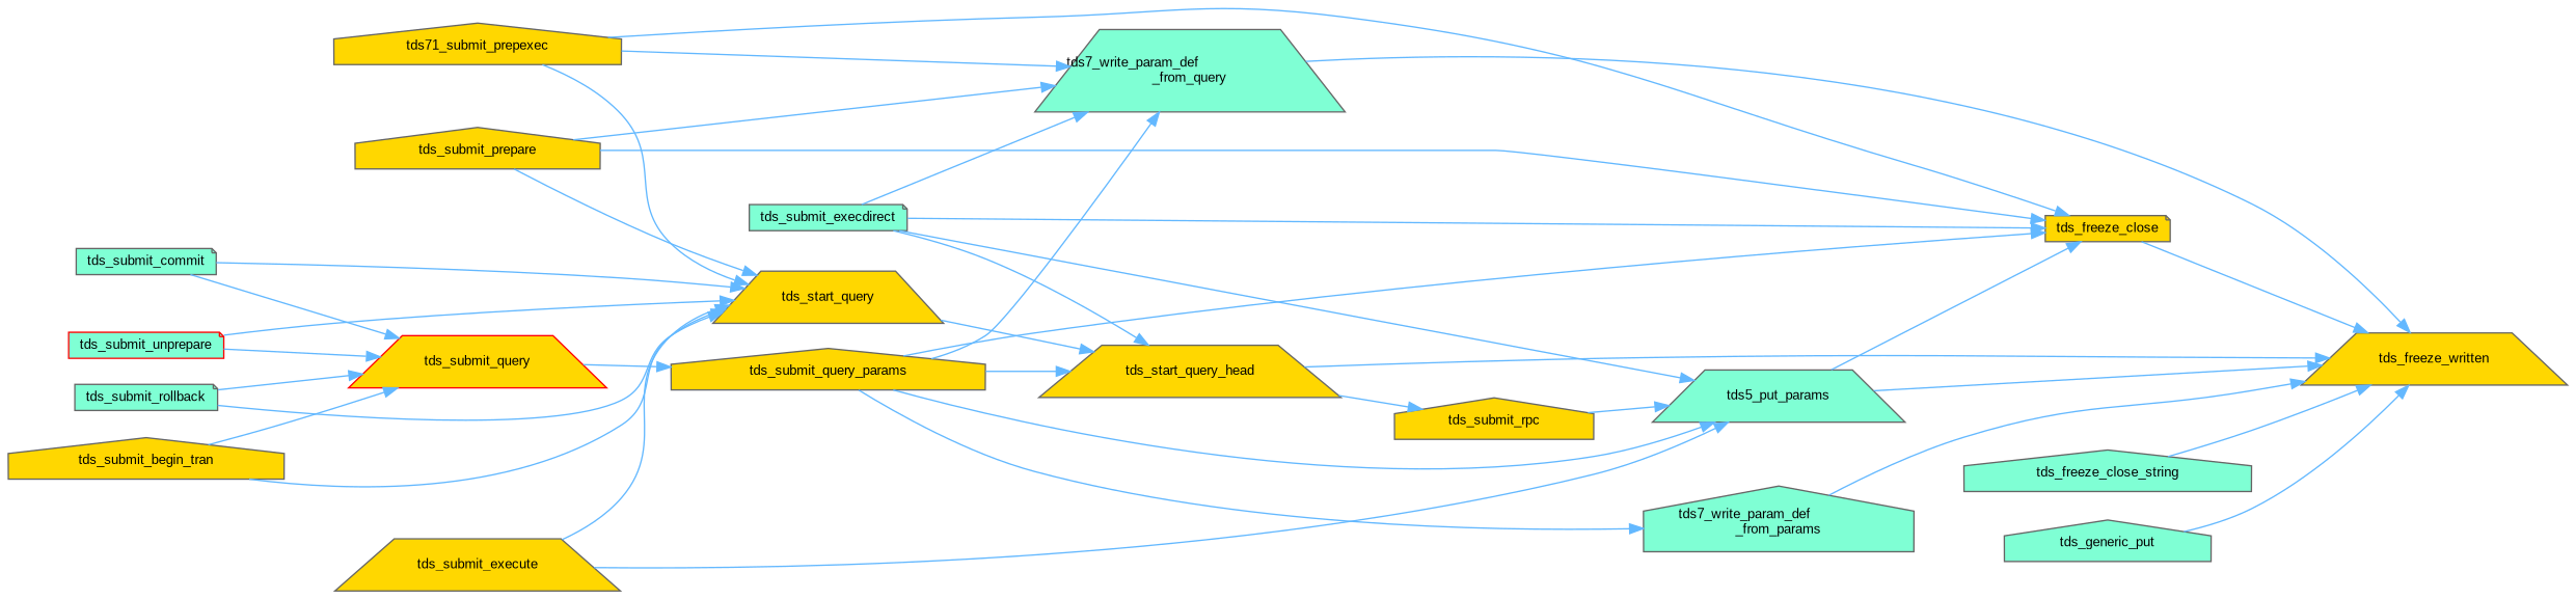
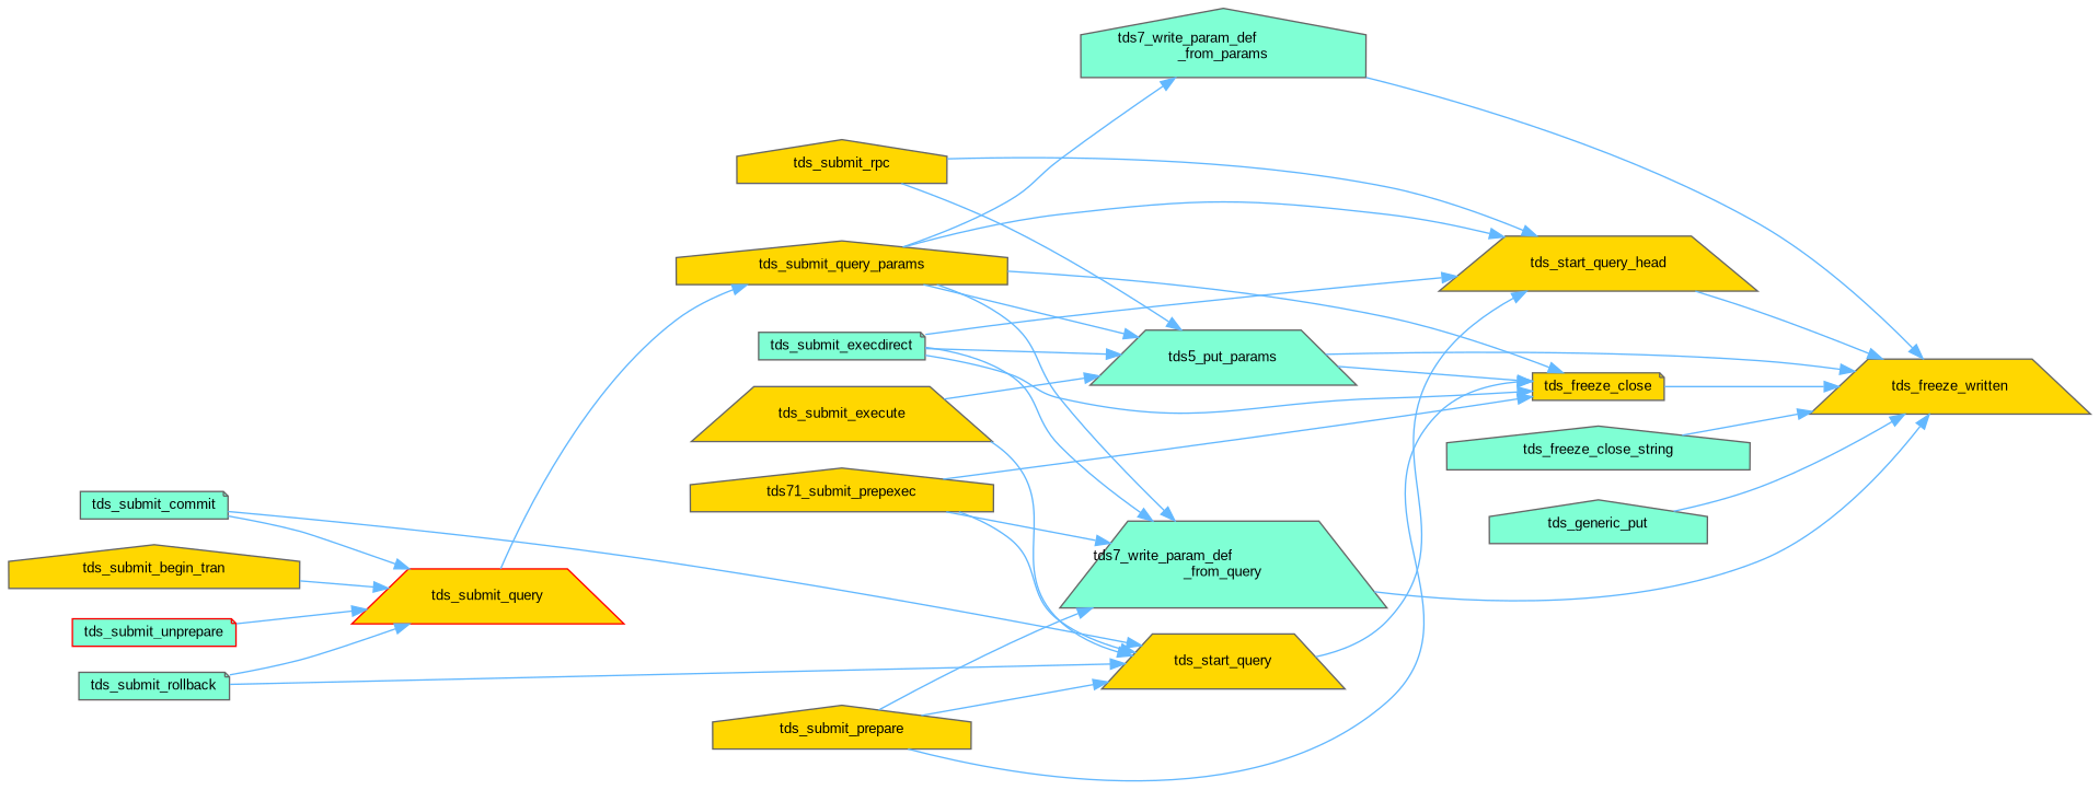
  digraph {
    fontname="Liberation Sans"
    rankdir=RL
    node [color=grey40 fillcolor=gold fontname="Liberation Sans" fontsize=10 shape=house style=filled]
    edge [color=steelblue1 dir=back fontname="Liberation Sans" fontsize=10 labelfontname=Helvetica labelfontsize=10 style=solid]
    n1 [color=gray40 fontcolor=black height=0.2 label=tds_freeze_written shape=trapezium width=0.4]
    n2 [fillcolor=aquamarine height=0.2 label=tds5_put_params shape=trapezium width=0.4]
    n3 [fillcolor=aquamarine height=0.2 label="tds7_write_param_def\l_from_params" width=0.4]
    n4 [fillcolor=aquamarine height=0.2 label="tds7_write_param_def\l_from_query" shape=trapezium width=0.4]
    n5 [height=0.2 label=tds_freeze_close shape=note width=0.4]
    n6 [fillcolor=aquamarine height=0.2 label=tds_freeze_close_string width=0.4]
    n7 [fillcolor=aquamarine height=0.2 label=tds_generic_put width=0.4]
    n8 [height=0.2 label=tds_start_query_head shape=trapezium width=0.4]
    n9 [fillcolor=aquamarine height=0.2 label=tds_submit_execdirect shape=note width=0.4]
    n10 [height=0.2 label=tds_submit_execute shape=trapezium width=0.4]
    n11 [height=0.2 label=tds_submit_query_params width=0.4]
    n12 [height=0.2 label=tds_submit_rpc width=0.4]
    n13 [height=0.2 label=tds71_submit_prepexec width=0.4]
    n14 [height=0.2 label=tds_submit_prepare width=0.4]
    n15 [height=0.2 label=tds_start_query shape=trapezium width=0.4]
    n16 [color=red height=0.2 label=tds_submit_query shape=trapezium width=0.4]
    n17 [height=0.2 label=tds_submit_begin_tran width=0.4]
    n18 [fillcolor=aquamarine height=0.2 label=tds_submit_commit shape=note width=0.4]
    n19 [fillcolor=aquamarine height=0.2 label=tds_submit_rollback shape=note width=0.4]
    n20 [color=red fillcolor=aquamarine height=0.2 label=tds_submit_unprepare shape=note width=0.4]
    n1 -> n2
    n1 -> n3
    n1 -> n4
    n1 -> n5
    n1 -> n6
    n1 -> n7
    n1 -> n8
    n2 -> n9
    n2 -> n10
    n2 -> n11
    n2 -> n12
    n3 -> n11
    n4 -> n9
    n4 -> n11
    n4 -> n13
    n4 -> n14
    n5 -> n2
    n5 -> n9
    n5 -> n11
    n5 -> n13
    n5 -> n14
    n8 -> n9
    n8 -> n11
-   n12 -> n8
+   n8 -> n12
    n8 -> n15
    n11 -> n16
    n15 -> n10
    n15 -> n13
    n15 -> n14
-   n15 -> n17
    n15 -> n18
    n15 -> n19
-   n15 -> n20
    n16 -> n17
    n16 -> n18
    n16 -> n19
    n16 -> n20
  }
